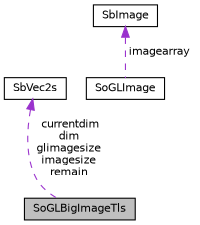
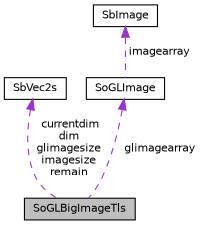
  digraph {
    node [color=black fillcolor=white fontname=Helvetica fontsize=10 shape=record style=filled]
    edge [color=darkorchid3 dir=back fontname=Helvetica fontsize=10 labelfontname=Helvetica labelfontsize=10 style=dashed]
    n1 [fillcolor=grey75 fontcolor=black height=0.2 label=SoGLBigImageTls width=0.4]
    n2 [height=0.2 label=SbVec2s width=0.4]
    n3 [height=0.2 label=SbImage width=0.4]
    n4 [height=0.2 label=SoGLImage width=0.4]
    n2 -> n1 [label=" currentdim\ndim\nglimagesize\nimagesize\nremain"]
    n3 -> n4 [label=" imagearray"]
+   n4 -> n1 [label=" glimagearray"]
  }
